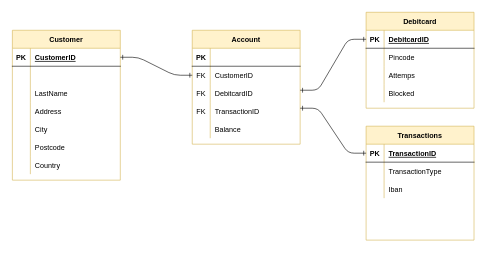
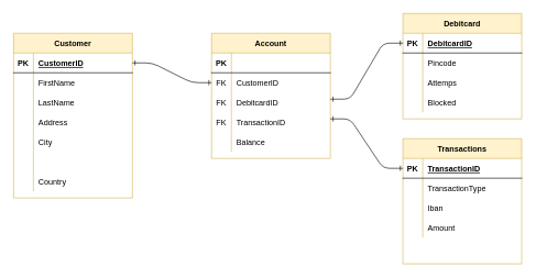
  <mxCell id="0" />
  <mxCell id="1" parent="0" />
  <mxCell id="2" value="Customer" style="shape=table;startSize=30;container=1;collapsible=1;childLayout=tableLayout;fixedRows=1;rowLines=0;fontStyle=1;align=center;resizeLast=1;fillColor=#fff2cc;strokeColor=#d6b656;" parent="1" vertex="1"><mxGeometry x="20" y="50" width="180" height="250" as="geometry" /></mxCell>
  <mxCell id="3" value="" style="shape=partialRectangle;collapsible=0;dropTarget=0;pointerEvents=0;fillColor=none;top=0;left=0;bottom=1;right=0;points=[[0,0.5],[1,0.5]];portConstraint=eastwest;" parent="2" vertex="1"><mxGeometry y="30" width="180" height="30" as="geometry" /></mxCell>
  <mxCell id="4" value="PK" style="shape=partialRectangle;connectable=0;fillColor=none;top=0;left=0;bottom=0;right=0;fontStyle=1;overflow=hidden;" parent="3" vertex="1"><mxGeometry width="30" height="30" as="geometry" /></mxCell>
  <mxCell id="5" value="CustomerID" style="shape=partialRectangle;connectable=0;fillColor=none;top=0;left=0;bottom=0;right=0;align=left;spacingLeft=6;fontStyle=5;overflow=hidden;" parent="3" vertex="1"><mxGeometry x="30" width="150" height="30" as="geometry" /></mxCell>
  <mxCell id="6" value="" style="shape=partialRectangle;collapsible=0;dropTarget=0;pointerEvents=0;fillColor=none;top=0;left=0;bottom=0;right=0;points=[[0,0.5],[1,0.5]];portConstraint=eastwest;" parent="2" vertex="1"><mxGeometry y="60" width="180" height="30" as="geometry" /></mxCell>
  <mxCell id="7" value="" style="shape=partialRectangle;connectable=0;fillColor=none;top=0;left=0;bottom=0;right=0;editable=1;overflow=hidden;" parent="6" vertex="1"><mxGeometry width="30" height="30" as="geometry" /></mxCell>
+ <mxCell id="8" value="FirstName" style="shape=partialRectangle;connectable=0;fillColor=none;top=0;left=0;bottom=0;right=0;align=left;spacingLeft=6;overflow=hidden;" parent="6" vertex="1"><mxGeometry x="30" width="150" height="30" as="geometry" /></mxCell>
  <mxCell id="9" value="" style="shape=partialRectangle;collapsible=0;dropTarget=0;pointerEvents=0;fillColor=none;top=0;left=0;bottom=0;right=0;points=[[0,0.5],[1,0.5]];portConstraint=eastwest;" parent="2" vertex="1"><mxGeometry y="90" width="180" height="30" as="geometry" /></mxCell>
  <mxCell id="10" value="" style="shape=partialRectangle;connectable=0;fillColor=none;top=0;left=0;bottom=0;right=0;editable=1;overflow=hidden;" parent="9" vertex="1"><mxGeometry width="30" height="30" as="geometry" /></mxCell>
  <mxCell id="11" value="LastName" style="shape=partialRectangle;connectable=0;fillColor=none;top=0;left=0;bottom=0;right=0;align=left;spacingLeft=6;overflow=hidden;" parent="9" vertex="1"><mxGeometry x="30" width="150" height="30" as="geometry" /></mxCell>
  <mxCell id="12" value="" style="shape=partialRectangle;collapsible=0;dropTarget=0;pointerEvents=0;fillColor=none;top=0;left=0;bottom=0;right=0;points=[[0,0.5],[1,0.5]];portConstraint=eastwest;" parent="2" vertex="1"><mxGeometry y="120" width="180" height="30" as="geometry" /></mxCell>
  <mxCell id="13" value="" style="shape=partialRectangle;connectable=0;fillColor=none;top=0;left=0;bottom=0;right=0;editable=1;overflow=hidden;" parent="12" vertex="1"><mxGeometry width="30" height="30" as="geometry" /></mxCell>
  <mxCell id="14" value="Address" style="shape=partialRectangle;connectable=0;fillColor=none;top=0;left=0;bottom=0;right=0;align=left;spacingLeft=6;overflow=hidden;" parent="12" vertex="1"><mxGeometry x="30" width="150" height="30" as="geometry" /></mxCell>
  <mxCell id="15" value="" style="shape=partialRectangle;collapsible=0;dropTarget=0;pointerEvents=0;fillColor=none;top=0;left=0;bottom=0;right=0;points=[[0,0.5],[1,0.5]];portConstraint=eastwest;" parent="2" vertex="1"><mxGeometry y="150" width="180" height="30" as="geometry" /></mxCell>
  <mxCell id="16" value="" style="shape=partialRectangle;connectable=0;fillColor=none;top=0;left=0;bottom=0;right=0;editable=1;overflow=hidden;" parent="15" vertex="1"><mxGeometry width="30" height="30" as="geometry" /></mxCell>
  <mxCell id="17" value="City" style="shape=partialRectangle;connectable=0;fillColor=none;top=0;left=0;bottom=0;right=0;align=left;spacingLeft=6;overflow=hidden;" parent="15" vertex="1"><mxGeometry x="30" width="150" height="30" as="geometry" /></mxCell>
  <mxCell id="18" value="" style="shape=partialRectangle;collapsible=0;dropTarget=0;pointerEvents=0;fillColor=none;top=0;left=0;bottom=0;right=0;points=[[0,0.5],[1,0.5]];portConstraint=eastwest;" parent="2" vertex="1"><mxGeometry y="180" width="180" height="30" as="geometry" /></mxCell>
  <mxCell id="19" value="" style="shape=partialRectangle;connectable=0;fillColor=none;top=0;left=0;bottom=0;right=0;editable=1;overflow=hidden;" parent="18" vertex="1"><mxGeometry width="30" height="30" as="geometry" /></mxCell>
- <mxCell id="20" value="Postcode" style="shape=partialRectangle;connectable=0;fillColor=none;top=0;left=0;bottom=0;right=0;align=left;spacingLeft=6;overflow=hidden;" parent="18" vertex="1"><mxGeometry x="30" width="150" height="30" as="geometry" /></mxCell>
  <mxCell id="21" value="" style="shape=partialRectangle;collapsible=0;dropTarget=0;pointerEvents=0;fillColor=none;top=0;left=0;bottom=0;right=0;points=[[0,0.5],[1,0.5]];portConstraint=eastwest;" parent="2" vertex="1"><mxGeometry y="210" width="180" height="30" as="geometry" /></mxCell>
  <mxCell id="22" value="" style="shape=partialRectangle;connectable=0;fillColor=none;top=0;left=0;bottom=0;right=0;editable=1;overflow=hidden;" parent="21" vertex="1"><mxGeometry width="30" height="30" as="geometry" /></mxCell>
  <mxCell id="23" value="Country" style="shape=partialRectangle;connectable=0;fillColor=none;top=0;left=0;bottom=0;right=0;align=left;spacingLeft=6;overflow=hidden;" parent="21" vertex="1"><mxGeometry x="30" width="150" height="30" as="geometry" /></mxCell>
  <mxCell id="24" value="Account" style="shape=table;startSize=30;container=1;collapsible=1;childLayout=tableLayout;fixedRows=1;rowLines=0;fontStyle=1;align=center;resizeLast=1;fillColor=#fff2cc;strokeColor=#d6b656;" parent="1" vertex="1"><mxGeometry x="320" y="50" width="180" height="190" as="geometry" /></mxCell>
  <mxCell id="25" value="" style="shape=partialRectangle;collapsible=0;dropTarget=0;pointerEvents=0;fillColor=none;top=0;left=0;bottom=1;right=0;points=[[0,0.5],[1,0.5]];portConstraint=eastwest;" parent="24" vertex="1"><mxGeometry y="30" width="180" height="30" as="geometry" /></mxCell>
  <mxCell id="26" value="PK" style="shape=partialRectangle;connectable=0;fillColor=none;top=0;left=0;bottom=0;right=0;fontStyle=1;overflow=hidden;" parent="25" vertex="1"><mxGeometry width="30" height="30" as="geometry" /></mxCell>
  <mxCell id="27" value="" style="shape=partialRectangle;collapsible=0;dropTarget=0;pointerEvents=0;fillColor=none;top=0;left=0;bottom=0;right=0;points=[[0,0.5],[1,0.5]];portConstraint=eastwest;" parent="24" vertex="1"><mxGeometry y="60" width="180" height="30" as="geometry" /></mxCell>
  <mxCell id="28" value="FK" style="shape=partialRectangle;connectable=0;fillColor=none;top=0;left=0;bottom=0;right=0;editable=1;overflow=hidden;" parent="27" vertex="1"><mxGeometry width="30" height="30" as="geometry" /></mxCell>
  <mxCell id="29" value="CustomerID" style="shape=partialRectangle;connectable=0;fillColor=none;top=0;left=0;bottom=0;right=0;align=left;spacingLeft=6;overflow=hidden;" parent="27" vertex="1"><mxGeometry x="30" width="150" height="30" as="geometry" /></mxCell>
  <mxCell id="30" value="" style="shape=partialRectangle;collapsible=0;dropTarget=0;pointerEvents=0;fillColor=none;top=0;left=0;bottom=0;right=0;points=[[0,0.5],[1,0.5]];portConstraint=eastwest;" parent="24" vertex="1"><mxGeometry y="90" width="180" height="30" as="geometry" /></mxCell>
  <mxCell id="31" value="FK" style="shape=partialRectangle;connectable=0;fillColor=none;top=0;left=0;bottom=0;right=0;editable=1;overflow=hidden;" parent="30" vertex="1"><mxGeometry width="30" height="30" as="geometry" /></mxCell>
  <mxCell id="32" value="DebitcardID" style="shape=partialRectangle;connectable=0;fillColor=none;top=0;left=0;bottom=0;right=0;align=left;spacingLeft=6;overflow=hidden;" parent="30" vertex="1"><mxGeometry x="30" width="150" height="30" as="geometry" /></mxCell>
  <mxCell id="33" value="" style="shape=partialRectangle;collapsible=0;dropTarget=0;pointerEvents=0;fillColor=none;top=0;left=0;bottom=0;right=0;points=[[0,0.5],[1,0.5]];portConstraint=eastwest;" parent="24" vertex="1"><mxGeometry y="120" width="180" height="30" as="geometry" /></mxCell>
  <mxCell id="34" value="FK" style="shape=partialRectangle;connectable=0;fillColor=none;top=0;left=0;bottom=0;right=0;editable=1;overflow=hidden;" parent="33" vertex="1"><mxGeometry width="30" height="30" as="geometry" /></mxCell>
  <mxCell id="35" value="TransactionID" style="shape=partialRectangle;connectable=0;fillColor=none;top=0;left=0;bottom=0;right=0;align=left;spacingLeft=6;overflow=hidden;" parent="33" vertex="1"><mxGeometry x="30" width="150" height="30" as="geometry" /></mxCell>
  <mxCell id="36" value="" style="shape=partialRectangle;collapsible=0;dropTarget=0;pointerEvents=0;fillColor=none;top=0;left=0;bottom=0;right=0;points=[[0,0.5],[1,0.5]];portConstraint=eastwest;" parent="24" vertex="1"><mxGeometry y="150" width="180" height="30" as="geometry" /></mxCell>
  <mxCell id="37" value="" style="shape=partialRectangle;connectable=0;fillColor=none;top=0;left=0;bottom=0;right=0;editable=1;overflow=hidden;" parent="36" vertex="1"><mxGeometry width="30" height="30" as="geometry" /></mxCell>
  <mxCell id="38" value="Balance" style="shape=partialRectangle;connectable=0;fillColor=none;top=0;left=0;bottom=0;right=0;align=left;spacingLeft=6;overflow=hidden;" parent="36" vertex="1"><mxGeometry x="30" width="150" height="30" as="geometry" /></mxCell>
  <mxCell id="39" value="Debitcard" style="shape=table;startSize=30;container=1;collapsible=1;childLayout=tableLayout;fixedRows=1;rowLines=0;fontStyle=1;align=center;resizeLast=1;fillColor=#fff2cc;strokeColor=#d6b656;" parent="1" vertex="1"><mxGeometry x="610" y="20" width="180" height="160" as="geometry" /></mxCell>
  <mxCell id="40" value="" style="shape=partialRectangle;collapsible=0;dropTarget=0;pointerEvents=0;fillColor=none;top=0;left=0;bottom=1;right=0;points=[[0,0.5],[1,0.5]];portConstraint=eastwest;" parent="39" vertex="1"><mxGeometry y="30" width="180" height="30" as="geometry" /></mxCell>
  <mxCell id="41" value="PK" style="shape=partialRectangle;connectable=0;fillColor=none;top=0;left=0;bottom=0;right=0;fontStyle=1;overflow=hidden;" parent="40" vertex="1"><mxGeometry width="30" height="30" as="geometry" /></mxCell>
  <mxCell id="42" value="DebitcardID" style="shape=partialRectangle;connectable=0;fillColor=none;top=0;left=0;bottom=0;right=0;align=left;spacingLeft=6;fontStyle=5;overflow=hidden;" parent="40" vertex="1"><mxGeometry x="30" width="150" height="30" as="geometry" /></mxCell>
  <mxCell id="43" value="" style="shape=partialRectangle;collapsible=0;dropTarget=0;pointerEvents=0;fillColor=none;top=0;left=0;bottom=0;right=0;points=[[0,0.5],[1,0.5]];portConstraint=eastwest;" parent="39" vertex="1"><mxGeometry y="60" width="180" height="30" as="geometry" /></mxCell>
  <mxCell id="44" value="" style="shape=partialRectangle;connectable=0;fillColor=none;top=0;left=0;bottom=0;right=0;editable=1;overflow=hidden;" parent="43" vertex="1"><mxGeometry width="30" height="30" as="geometry" /></mxCell>
  <mxCell id="45" value="Pincode" style="shape=partialRectangle;connectable=0;fillColor=none;top=0;left=0;bottom=0;right=0;align=left;spacingLeft=6;overflow=hidden;" parent="43" vertex="1"><mxGeometry x="30" width="150" height="30" as="geometry" /></mxCell>
  <mxCell id="46" value="" style="shape=partialRectangle;collapsible=0;dropTarget=0;pointerEvents=0;fillColor=none;top=0;left=0;bottom=0;right=0;points=[[0,0.5],[1,0.5]];portConstraint=eastwest;" parent="39" vertex="1"><mxGeometry y="90" width="180" height="30" as="geometry" /></mxCell>
  <mxCell id="47" value="" style="shape=partialRectangle;connectable=0;fillColor=none;top=0;left=0;bottom=0;right=0;editable=1;overflow=hidden;" parent="46" vertex="1"><mxGeometry width="30" height="30" as="geometry" /></mxCell>
  <mxCell id="48" value="Attemps" style="shape=partialRectangle;connectable=0;fillColor=none;top=0;left=0;bottom=0;right=0;align=left;spacingLeft=6;overflow=hidden;" parent="46" vertex="1"><mxGeometry x="30" width="150" height="30" as="geometry" /></mxCell>
  <mxCell id="49" value="" style="shape=partialRectangle;collapsible=0;dropTarget=0;pointerEvents=0;fillColor=none;top=0;left=0;bottom=0;right=0;points=[[0,0.5],[1,0.5]];portConstraint=eastwest;" parent="39" vertex="1"><mxGeometry y="120" width="180" height="30" as="geometry" /></mxCell>
  <mxCell id="50" value="" style="shape=partialRectangle;connectable=0;fillColor=none;top=0;left=0;bottom=0;right=0;editable=1;overflow=hidden;" parent="49" vertex="1"><mxGeometry width="30" height="30" as="geometry" /></mxCell>
  <mxCell id="51" value="Blocked" style="shape=partialRectangle;connectable=0;fillColor=none;top=0;left=0;bottom=0;right=0;align=left;spacingLeft=6;overflow=hidden;" parent="49" vertex="1"><mxGeometry x="30" width="150" height="30" as="geometry" /></mxCell>
  <mxCell id="52" value="" style="edgeStyle=entityRelationEdgeStyle;fontSize=12;html=1;endArrow=ERone;endFill=0;exitX=1;exitY=0.5;exitDx=0;exitDy=0;startArrow=ERone;startFill=0;" parent="1" source="3" edge="1"><mxGeometry width="100" height="100" relative="1" as="geometry"><mxPoint x="220" y="225" as="sourcePoint" /><mxPoint x="320" y="125" as="targetPoint" /></mxGeometry></mxCell>
  <mxCell id="53" value="" style="edgeStyle=entityRelationEdgeStyle;fontSize=12;html=1;endArrow=ERone;endFill=0;exitX=1;exitY=0.5;exitDx=0;exitDy=0;startArrow=ERone;startFill=0;entryX=0;entryY=0.5;entryDx=0;entryDy=0;" parent="1" target="40" edge="1"><mxGeometry width="100" height="100" relative="1" as="geometry"><mxPoint x="500" y="150" as="sourcePoint" /><mxPoint x="620" y="180" as="targetPoint" /></mxGeometry></mxCell>
  <mxCell id="54" value="Transactions" style="shape=table;startSize=30;container=1;collapsible=1;childLayout=tableLayout;fixedRows=1;rowLines=0;fontStyle=1;align=center;resizeLast=1;fillColor=#fff2cc;strokeColor=#d6b656;" parent="1" vertex="1"><mxGeometry x="610" y="210" width="180" height="190" as="geometry" /></mxCell>
  <mxCell id="55" value="" style="shape=partialRectangle;collapsible=0;dropTarget=0;pointerEvents=0;fillColor=none;top=0;left=0;bottom=1;right=0;points=[[0,0.5],[1,0.5]];portConstraint=eastwest;" parent="54" vertex="1"><mxGeometry y="30" width="180" height="30" as="geometry" /></mxCell>
  <mxCell id="56" value="PK" style="shape=partialRectangle;connectable=0;fillColor=none;top=0;left=0;bottom=0;right=0;fontStyle=1;overflow=hidden;" parent="55" vertex="1"><mxGeometry width="30" height="30" as="geometry" /></mxCell>
  <mxCell id="57" value="TransactionID" style="shape=partialRectangle;connectable=0;fillColor=none;top=0;left=0;bottom=0;right=0;align=left;spacingLeft=6;fontStyle=5;overflow=hidden;" parent="55" vertex="1"><mxGeometry x="30" width="150" height="30" as="geometry" /></mxCell>
  <mxCell id="58" value="" style="shape=partialRectangle;collapsible=0;dropTarget=0;pointerEvents=0;fillColor=none;top=0;left=0;bottom=0;right=0;points=[[0,0.5],[1,0.5]];portConstraint=eastwest;" parent="54" vertex="1"><mxGeometry y="60" width="180" height="30" as="geometry" /></mxCell>
  <mxCell id="59" value="" style="shape=partialRectangle;connectable=0;fillColor=none;top=0;left=0;bottom=0;right=0;editable=1;overflow=hidden;" parent="58" vertex="1"><mxGeometry width="30" height="30" as="geometry" /></mxCell>
  <mxCell id="60" value="TransactionType" style="shape=partialRectangle;connectable=0;fillColor=none;top=0;left=0;bottom=0;right=0;align=left;spacingLeft=6;overflow=hidden;" parent="58" vertex="1"><mxGeometry x="30" width="150" height="30" as="geometry" /></mxCell>
  <mxCell id="61" value="" style="shape=partialRectangle;collapsible=0;dropTarget=0;pointerEvents=0;fillColor=none;top=0;left=0;bottom=0;right=0;points=[[0,0.5],[1,0.5]];portConstraint=eastwest;" parent="54" vertex="1"><mxGeometry y="90" width="180" height="30" as="geometry" /></mxCell>
  <mxCell id="62" value="" style="shape=partialRectangle;connectable=0;fillColor=none;top=0;left=0;bottom=0;right=0;editable=1;overflow=hidden;" parent="61" vertex="1"><mxGeometry width="30" height="30" as="geometry" /></mxCell>
  <mxCell id="63" value="Iban" style="shape=partialRectangle;connectable=0;fillColor=none;top=0;left=0;bottom=0;right=0;align=left;spacingLeft=6;overflow=hidden;" parent="61" vertex="1"><mxGeometry x="30" width="150" height="30" as="geometry" /></mxCell>
  <mxCell id="64" value="" style="shape=partialRectangle;collapsible=0;dropTarget=0;pointerEvents=0;fillColor=none;top=0;left=0;bottom=0;right=0;points=[[0,0.5],[1,0.5]];portConstraint=eastwest;" parent="54" vertex="1"><mxGeometry y="120" width="180" height="30" as="geometry" /></mxCell>
  <mxCell id="65" value="" style="shape=partialRectangle;connectable=0;fillColor=none;top=0;left=0;bottom=0;right=0;editable=1;overflow=hidden;" parent="64" vertex="1"><mxGeometry width="30" height="30" as="geometry" /></mxCell>
+ <mxCell id="66" value="Amount" style="shape=partialRectangle;connectable=0;fillColor=none;top=0;left=0;bottom=0;right=0;align=left;spacingLeft=6;overflow=hidden;" parent="64" vertex="1"><mxGeometry x="30" width="150" height="30" as="geometry" /></mxCell>
  <mxCell id="67" value="" style="shape=partialRectangle;collapsible=0;dropTarget=0;pointerEvents=0;fillColor=none;top=0;left=0;bottom=0;right=0;points=[[0,0.5],[1,0.5]];portConstraint=eastwest;" parent="54" vertex="1"><mxGeometry y="150" width="180" height="30" as="geometry" /></mxCell>
  <mxCell id="68" value="" style="shape=partialRectangle;connectable=0;fillColor=none;top=0;left=0;bottom=0;right=0;editable=1;overflow=hidden;" parent="67" vertex="1"><mxGeometry width="30" height="30" as="geometry" /></mxCell>
  <mxCell id="69" value="" style="edgeStyle=entityRelationEdgeStyle;fontSize=12;html=1;endArrow=ERone;startArrow=ERone;entryX=0;entryY=0.5;entryDx=0;entryDy=0;startFill=0;endFill=0;" parent="1" target="55" edge="1"><mxGeometry width="100" height="100" relative="1" as="geometry"><mxPoint x="500" y="180" as="sourcePoint" /><mxPoint x="600" y="80" as="targetPoint" /></mxGeometry></mxCell>
